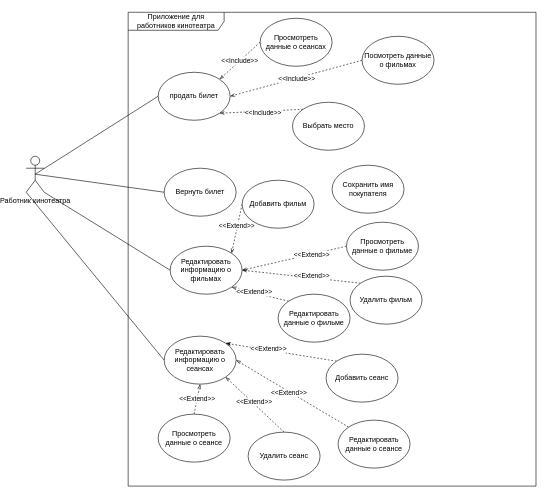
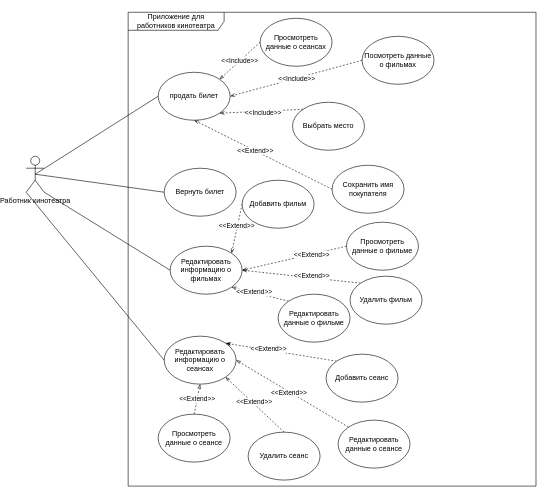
  <mxCell id="0" />
  <mxCell id="1" parent="0" />
  <mxCell id="2" value="Приложение для работников кинотеатра" style="shape=umlFrame;whiteSpace=wrap;html=1;pointerEvents=0;recursiveResize=0;container=1;collapsible=0;width=160;" vertex="1" parent="1"><mxGeometry x="190" y="20" width="680" height="790" as="geometry" /></mxCell>
+ <mxCell id="3" style="rounded=0;orthogonalLoop=1;jettySize=auto;html=1;exitX=0.5;exitY=1;exitDx=0;exitDy=0;entryX=0;entryY=0.5;entryDx=0;entryDy=0;endArrow=none;endFill=0;dashed=1;startArrow=openThin;startFill=0;" edge="1" parent="2" source="5" target="18"><mxGeometry relative="1" as="geometry" /></mxCell>
+ <mxCell id="4" value="&amp;lt;&amp;lt;Extend&amp;gt;&amp;gt;" style="edgeLabel;html=1;align=center;verticalAlign=middle;resizable=0;points=[];" connectable="0" vertex="1" parent="3"><mxGeometry x="-0.111" relative="1" as="geometry"><mxPoint as="offset" /></mxGeometry></mxCell>
  <mxCell id="5" value="продать билет" style="ellipse;whiteSpace=wrap;html=1;" vertex="1" parent="2"><mxGeometry x="50" y="100" width="120" height="80" as="geometry" /></mxCell>
  <mxCell id="6" style="rounded=0;orthogonalLoop=1;jettySize=auto;html=1;exitX=0;exitY=0.5;exitDx=0;exitDy=0;entryX=1;entryY=0;entryDx=0;entryDy=0;dashed=1;endArrow=openThin;endFill=0;" edge="1" parent="2" source="8" target="5"><mxGeometry relative="1" as="geometry" /></mxCell>
  <mxCell id="7" value="&amp;lt;&amp;lt;Include&amp;gt;&amp;gt;" style="edgeLabel;html=1;align=center;verticalAlign=middle;resizable=0;points=[];" connectable="0" vertex="1" parent="6"><mxGeometry x="-0.005" y="-1" relative="1" as="geometry"><mxPoint as="offset" /></mxGeometry></mxCell>
  <mxCell id="8" value="Просмотреть данные о сеансах" style="ellipse;whiteSpace=wrap;html=1;" vertex="1" parent="2"><mxGeometry x="220" y="10" width="120" height="80" as="geometry" /></mxCell>
  <mxCell id="9" style="rounded=0;orthogonalLoop=1;jettySize=auto;html=1;exitX=0;exitY=0.5;exitDx=0;exitDy=0;entryX=1;entryY=0.5;entryDx=0;entryDy=0;dashed=1;endArrow=openThin;endFill=0;" edge="1" parent="2" source="11" target="5"><mxGeometry relative="1" as="geometry" /></mxCell>
  <mxCell id="10" value="&amp;lt;&amp;lt;Include&amp;gt;&amp;gt;" style="edgeLabel;html=1;align=center;verticalAlign=middle;resizable=0;points=[];" connectable="0" vertex="1" parent="9"><mxGeometry x="0.003" y="1" relative="1" as="geometry"><mxPoint as="offset" /></mxGeometry></mxCell>
  <mxCell id="11" value="Посмотреть данные о фильмах" style="ellipse;whiteSpace=wrap;html=1;" vertex="1" parent="2"><mxGeometry x="390" y="40" width="120" height="80" as="geometry" /></mxCell>
  <mxCell id="12" style="rounded=0;orthogonalLoop=1;jettySize=auto;html=1;exitX=0;exitY=0;exitDx=0;exitDy=0;entryX=1;entryY=1;entryDx=0;entryDy=0;dashed=1;endArrow=openThin;endFill=0;" edge="1" parent="2" source="14" target="5"><mxGeometry relative="1" as="geometry" /></mxCell>
  <mxCell id="13" value="&amp;lt;&amp;lt;Include&amp;gt;&amp;gt;" style="edgeLabel;html=1;align=center;verticalAlign=middle;resizable=0;points=[];" connectable="0" vertex="1" parent="12"><mxGeometry x="-0.036" y="2" relative="1" as="geometry"><mxPoint as="offset" /></mxGeometry></mxCell>
  <mxCell id="14" value="Выбрать место" style="ellipse;whiteSpace=wrap;html=1;" vertex="1" parent="2"><mxGeometry x="274" y="150" width="120" height="80" as="geometry" /></mxCell>
  <mxCell id="15" value="Вернуть билет" style="ellipse;whiteSpace=wrap;html=1;" vertex="1" parent="2"><mxGeometry x="60" y="260" width="120" height="80" as="geometry" /></mxCell>
  <mxCell id="16" value="Редактировать информацию о фильмах" style="ellipse;whiteSpace=wrap;html=1;" vertex="1" parent="2"><mxGeometry x="70" y="390" width="120" height="80" as="geometry" /></mxCell>
  <mxCell id="17" value="Редактировать информацию о сеансах" style="ellipse;whiteSpace=wrap;html=1;" vertex="1" parent="2"><mxGeometry x="60" y="540" width="120" height="80" as="geometry" /></mxCell>
  <mxCell id="18" value="Сохранить имя покупателя" style="ellipse;whiteSpace=wrap;html=1;" vertex="1" parent="2"><mxGeometry x="340" y="255" width="120" height="80" as="geometry" /></mxCell>
  <mxCell id="19" style="rounded=0;orthogonalLoop=1;jettySize=auto;html=1;exitX=0;exitY=0;exitDx=0;exitDy=0;entryX=1;entryY=0.5;entryDx=0;entryDy=0;dashed=1;endArrow=openThin;endFill=0;" edge="1" parent="2" source="21" target="16"><mxGeometry relative="1" as="geometry" /></mxCell>
  <mxCell id="20" value="&amp;lt;&amp;lt;Extend&amp;gt;&amp;gt;" style="edgeLabel;html=1;align=center;verticalAlign=middle;resizable=0;points=[];" connectable="0" vertex="1" parent="19"><mxGeometry x="-0.165" y="-3" relative="1" as="geometry"><mxPoint as="offset" /></mxGeometry></mxCell>
  <mxCell id="21" value="Удалить фильм" style="ellipse;whiteSpace=wrap;html=1;" vertex="1" parent="2"><mxGeometry x="370" y="440" width="120" height="80" as="geometry" /></mxCell>
  <mxCell id="22" style="rounded=0;orthogonalLoop=1;jettySize=auto;html=1;exitX=0;exitY=0;exitDx=0;exitDy=0;entryX=1;entryY=1;entryDx=0;entryDy=0;dashed=1;endArrow=openThin;endFill=0;" edge="1" parent="2" source="24" target="16"><mxGeometry relative="1" as="geometry" /></mxCell>
  <mxCell id="23" value="&amp;lt;&amp;lt;Extend&amp;gt;&amp;gt;" style="edgeLabel;html=1;align=center;verticalAlign=middle;resizable=0;points=[];" connectable="0" vertex="1" parent="22"><mxGeometry x="0.218" y="-1" relative="1" as="geometry"><mxPoint as="offset" /></mxGeometry></mxCell>
  <mxCell id="24" value="Редактировать данные о фильме" style="ellipse;whiteSpace=wrap;html=1;" vertex="1" parent="2"><mxGeometry x="250" y="470" width="120" height="80" as="geometry" /></mxCell>
  <mxCell id="25" style="rounded=0;orthogonalLoop=1;jettySize=auto;html=1;exitX=0;exitY=0.5;exitDx=0;exitDy=0;entryX=1;entryY=0;entryDx=0;entryDy=0;dashed=1;endArrow=openThin;endFill=0;" edge="1" parent="2" source="27" target="16"><mxGeometry relative="1" as="geometry" /></mxCell>
  <mxCell id="26" value="&amp;lt;&amp;lt;Extend&amp;gt;&amp;gt;" style="edgeLabel;html=1;align=center;verticalAlign=middle;resizable=0;points=[];" connectable="0" vertex="1" parent="25"><mxGeometry x="-0.111" y="-2" relative="1" as="geometry"><mxPoint as="offset" /></mxGeometry></mxCell>
  <mxCell id="27" value="Добавить фильм" style="ellipse;whiteSpace=wrap;html=1;" vertex="1" parent="2"><mxGeometry x="190" y="280" width="120" height="80" as="geometry" /></mxCell>
  <mxCell id="28" style="rounded=0;orthogonalLoop=1;jettySize=auto;html=1;exitX=0.5;exitY=0;exitDx=0;exitDy=0;entryX=0.5;entryY=1;entryDx=0;entryDy=0;dashed=1;endArrow=openThin;endFill=0;" edge="1" parent="2" source="30" target="17"><mxGeometry relative="1" as="geometry" /></mxCell>
  <mxCell id="29" value="&amp;lt;&amp;lt;Extend&amp;gt;&amp;gt;" style="edgeLabel;html=1;align=center;verticalAlign=middle;resizable=0;points=[];" connectable="0" vertex="1" parent="28"><mxGeometry x="0.003" y="1" relative="1" as="geometry"><mxPoint as="offset" /></mxGeometry></mxCell>
  <mxCell id="30" value="Просмотреть данные о сеансе" style="ellipse;whiteSpace=wrap;html=1;" vertex="1" parent="2"><mxGeometry x="50" y="670" width="120" height="80" as="geometry" /></mxCell>
  <mxCell id="31" style="rounded=0;orthogonalLoop=1;jettySize=auto;html=1;exitX=0.5;exitY=0;exitDx=0;exitDy=0;entryX=1;entryY=1;entryDx=0;entryDy=0;dashed=1;endArrow=openThin;endFill=0;" edge="1" parent="2" source="33" target="17"><mxGeometry relative="1" as="geometry" /></mxCell>
  <mxCell id="32" value="&amp;lt;&amp;lt;Extend&amp;gt;&amp;gt;" style="edgeLabel;html=1;align=center;verticalAlign=middle;resizable=0;points=[];" connectable="0" vertex="1" parent="31"><mxGeometry x="0.064" y="-2" relative="1" as="geometry"><mxPoint as="offset" /></mxGeometry></mxCell>
  <mxCell id="33" value="Удалить сеанс" style="ellipse;whiteSpace=wrap;html=1;" vertex="1" parent="2"><mxGeometry x="200" y="700" width="120" height="80" as="geometry" /></mxCell>
  <mxCell id="34" style="rounded=0;orthogonalLoop=1;jettySize=auto;html=1;exitX=0;exitY=0;exitDx=0;exitDy=0;entryX=1;entryY=0;entryDx=0;entryDy=0;dashed=1;endArrow=classicThin;endFill=1;" edge="1" parent="2" source="36" target="17"><mxGeometry relative="1" as="geometry" /></mxCell>
  <mxCell id="35" value="&amp;lt;&amp;lt;Extend&amp;gt;&amp;gt;" style="edgeLabel;html=1;align=center;verticalAlign=middle;resizable=0;points=[];" connectable="0" vertex="1" parent="34"><mxGeometry x="0.237" y="-2" relative="1" as="geometry"><mxPoint as="offset" /></mxGeometry></mxCell>
  <mxCell id="36" value="Добавить сеанс" style="ellipse;whiteSpace=wrap;html=1;" vertex="1" parent="2"><mxGeometry x="330" y="570" width="120" height="80" as="geometry" /></mxCell>
  <mxCell id="37" style="rounded=0;orthogonalLoop=1;jettySize=auto;html=1;exitX=0;exitY=0.5;exitDx=0;exitDy=0;entryX=1;entryY=0.5;entryDx=0;entryDy=0;dashed=1;endArrow=openThin;endFill=0;" edge="1" parent="2" source="39" target="16"><mxGeometry relative="1" as="geometry" /></mxCell>
  <mxCell id="38" value="&amp;lt;&amp;lt;Extend&amp;gt;&amp;gt;" style="edgeLabel;html=1;align=center;verticalAlign=middle;resizable=0;points=[];" connectable="0" vertex="1" parent="37"><mxGeometry x="-0.326" relative="1" as="geometry"><mxPoint as="offset" /></mxGeometry></mxCell>
  <mxCell id="39" value="Просмотреть данные о фильме" style="ellipse;whiteSpace=wrap;html=1;" vertex="1" parent="2"><mxGeometry x="364" y="350" width="120" height="80" as="geometry" /></mxCell>
  <mxCell id="40" style="rounded=0;orthogonalLoop=1;jettySize=auto;html=1;exitX=0;exitY=0;exitDx=0;exitDy=0;entryX=1;entryY=0.5;entryDx=0;entryDy=0;dashed=1;endArrow=openThin;endFill=0;" edge="1" parent="2" source="42" target="17"><mxGeometry relative="1" as="geometry" /></mxCell>
  <mxCell id="41" value="&amp;lt;&amp;lt;Extend&amp;gt;&amp;gt;" style="edgeLabel;html=1;align=center;verticalAlign=middle;resizable=0;points=[];" connectable="0" vertex="1" parent="40"><mxGeometry x="0.06" y="2" relative="1" as="geometry"><mxPoint x="1" as="offset" /></mxGeometry></mxCell>
  <mxCell id="42" value="Редактировать данные о сеансе" style="ellipse;whiteSpace=wrap;html=1;" vertex="1" parent="2"><mxGeometry x="350" y="680" width="120" height="80" as="geometry" /></mxCell>
  <mxCell id="43" style="rounded=0;orthogonalLoop=1;jettySize=auto;html=1;exitX=0.5;exitY=0.5;exitDx=0;exitDy=0;exitPerimeter=0;entryX=0;entryY=0.5;entryDx=0;entryDy=0;endArrow=none;endFill=0;" edge="1" parent="1" source="47" target="5"><mxGeometry relative="1" as="geometry" /></mxCell>
  <mxCell id="44" style="rounded=0;orthogonalLoop=1;jettySize=auto;html=1;exitX=1;exitY=1;exitDx=0;exitDy=0;exitPerimeter=0;entryX=0;entryY=0.5;entryDx=0;entryDy=0;endArrow=none;endFill=0;" edge="1" parent="1" source="47" target="16"><mxGeometry relative="1" as="geometry" /></mxCell>
  <mxCell id="45" style="rounded=0;orthogonalLoop=1;jettySize=auto;html=1;exitX=0.5;exitY=0.5;exitDx=0;exitDy=0;exitPerimeter=0;entryX=0;entryY=0.5;entryDx=0;entryDy=0;endArrow=none;endFill=0;" edge="1" parent="1" source="47" target="15"><mxGeometry relative="1" as="geometry" /></mxCell>
  <mxCell id="46" style="rounded=0;orthogonalLoop=1;jettySize=auto;html=1;exitX=0;exitY=1;exitDx=0;exitDy=0;exitPerimeter=0;entryX=0;entryY=0.5;entryDx=0;entryDy=0;endArrow=none;endFill=0;" edge="1" parent="1" source="47" target="17"><mxGeometry relative="1" as="geometry" /></mxCell>
  <mxCell id="47" value="Работник кинотеатра" style="shape=umlActor;verticalLabelPosition=bottom;verticalAlign=top;html=1;" vertex="1" parent="1"><mxGeometry x="20" y="260" width="30" height="60" as="geometry" /></mxCell>
